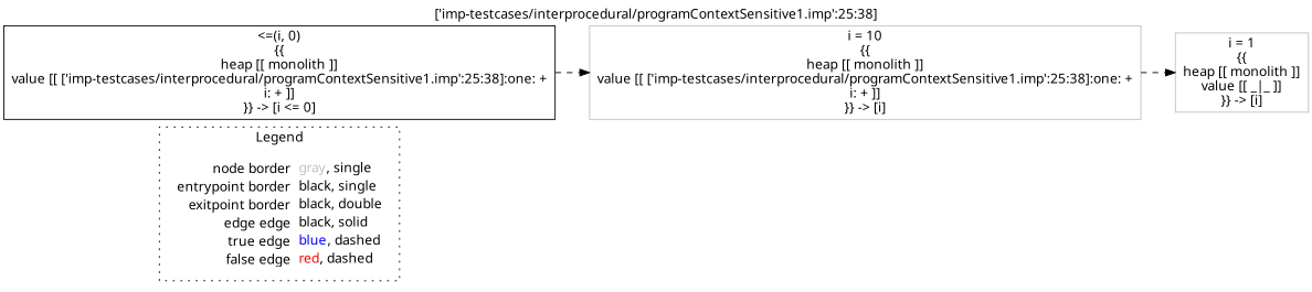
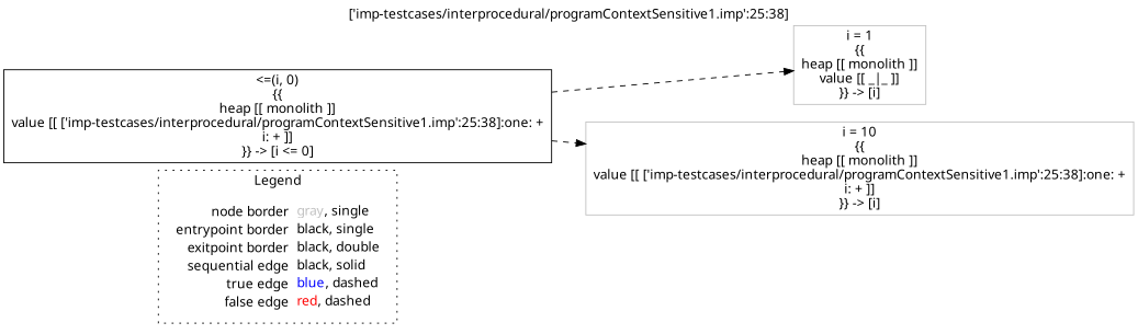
  digraph {
    fontname="Noto Sans"
    label="['imp-testcases/interprocedural/programContextSensitive1.imp':25:38]"
    labelloc=t
    rankdir=LR
    node [fontname="Noto Sans" shape=rect color=gray]
    edge [color=black fontname="Noto Sans" style=dashed]
-   n1 [label=<<table border="0" cellpadding="2" cellspacing="0" cellborder="0"><tr><td align="right">node border&nbsp;</td><td align="left"><font color="gray">gray</font>, single</td></tr><tr><td align="right">entrypoint border&nbsp;</td><td align="left"><font color="black">black</font>, single</td></tr><tr><td align="right">exitpoint border&nbsp;</td><td align="left"><font color="black">black</font>, double</td></tr><tr><td align="right">edge edge&nbsp;</td><td align="left"><font color="black">black</font>, solid</td></tr><tr><td align="right">true edge&nbsp;</td><td align="left"><font color="blue">blue</font>, dashed</td></tr><tr><td align="right">false edge&nbsp;</td><td align="left"><font color="red">red</font>, dashed</td></tr></table>> shape=plaintext color=""]
+   n1 [label=<<table border="0" cellpadding="2" cellspacing="0" cellborder="0"><tr><td align="right">node border&nbsp;</td><td align="left"><font color="gray">gray</font>, single</td></tr><tr><td align="right">entrypoint border&nbsp;</td><td align="left"><font color="black">black</font>, single</td></tr><tr><td align="right">exitpoint border&nbsp;</td><td align="left"><font color="black">black</font>, double</td></tr><tr><td align="right">sequential edge&nbsp;</td><td align="left"><font color="black">black</font>, solid</td></tr><tr><td align="right">true edge&nbsp;</td><td align="left"><font color="blue">blue</font>, dashed</td></tr><tr><td align="right">false edge&nbsp;</td><td align="left"><font color="red">red</font>, dashed</td></tr></table>> shape=plaintext color=""]
    n2 [color=black label=<&lt;=(i, 0)<BR/>{{<BR/>heap [[ monolith ]]<BR/>value [[ ['imp-testcases/interprocedural/programContextSensitive1.imp':25:38]:one: +<BR/>i: + ]]<BR/>}} -&gt; [i &lt;= 0]>]
    n3 [label=<i = 1<BR/>{{<BR/>heap [[ monolith ]]<BR/>value [[ _|_ ]]<BR/>}} -&gt; [i]>]
    n4 [label=<i = 10<BR/>{{<BR/>heap [[ monolith ]]<BR/>value [[ ['imp-testcases/interprocedural/programContextSensitive1.imp':25:38]:one: +<BR/>i: + ]]<BR/>}} -&gt; [i]>]
    subgraph cluster_1 {
      label=Legend
      style=dotted
      n1
    }
-   n4 -> n3
+   n2 -> n3
    n2 -> n4
  }
